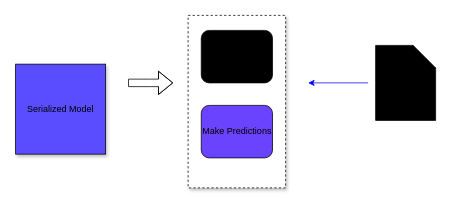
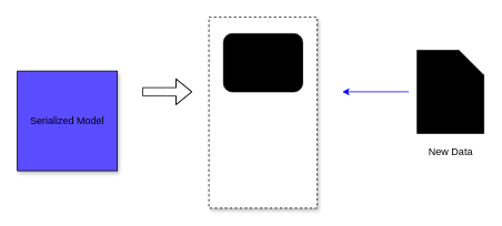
  <mxCell id="0" />
  <mxCell id="1" parent="0" />
  <mxCell id="2" value="Serialized Model" style="whiteSpace=wrap;html=1;aspect=fixed;shadow=1;fillColor=#5A4DFF;" vertex="1" parent="1"><mxGeometry x="20" y="85" width="120" height="120" as="geometry" /></mxCell>
  <mxCell id="3" value="" style="shape=flexArrow;endArrow=classic;html=1;" edge="1" parent="1"><mxGeometry width="50" height="50" relative="1" as="geometry"><mxPoint x="170" y="110" as="sourcePoint" /><mxPoint x="230" y="110" as="targetPoint" /><Array as="points"><mxPoint x="200" y="110" /></Array></mxGeometry></mxCell>
  <mxCell id="4" value="" style="rounded=0;whiteSpace=wrap;html=1;shadow=1;dashed=1" vertex="1" parent="1"><mxGeometry x="250" y="20" width="130" height="230" as="geometry" /></mxCell>
  <mxCell id="5" value="Load Model" style="rounded=1;whiteSpace=wrap;html=1;fillColor=#000000;" vertex="1" parent="1"><mxGeometry x="267.5" y="40" width="95" height="70" as="geometry" /></mxCell>
- <mxCell id="6" value="Make Predictions" style="rounded=1;whiteSpace=wrap;html=1;fillColor=#6A43FF;" vertex="1" parent="1"><mxGeometry x="267.5" y="140" width="95" height="70" as="geometry" /></mxCell>
  <mxCell id="7" value="" style="endArrow=classic;html=1;fillColor=#0000FF;strokeColor=#0000FF;" edge="1" parent="1"><mxGeometry width="50" height="50" relative="1" as="geometry"><mxPoint x="490" y="110" as="sourcePoint" /><mxPoint x="410" y="110" as="targetPoint" /></mxGeometry></mxCell>
  <mxCell id="8" value="" style="shape=note;whiteSpace=wrap;html=1;backgroundOutline=1;darkOpacity=0.05;fillColor=#000000;" vertex="1" parent="1"><mxGeometry x="500" y="60" width="80" height="100" as="geometry" /></mxCell>
+ <mxCell id="9" value="New Data" style="text;html=1;align=center;verticalAlign=middle;resizable=0;points=[];autosize=1;strokeColor=none;fillColor=none;" vertex="1" parent="1"><mxGeometry x="500" y="168" width="80" height="30" as="geometry" /></mxCell>
